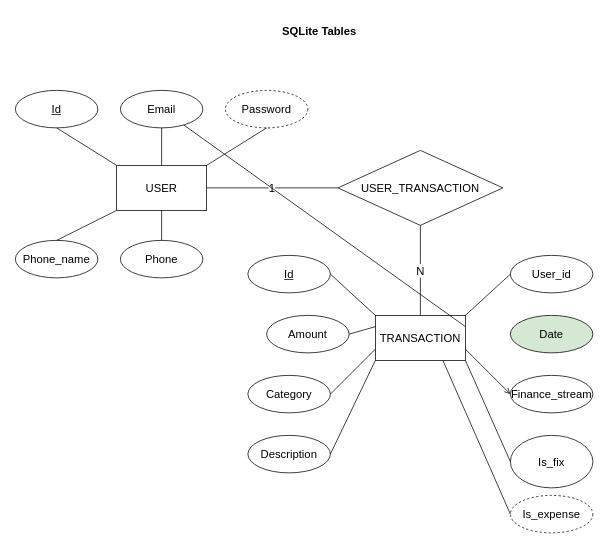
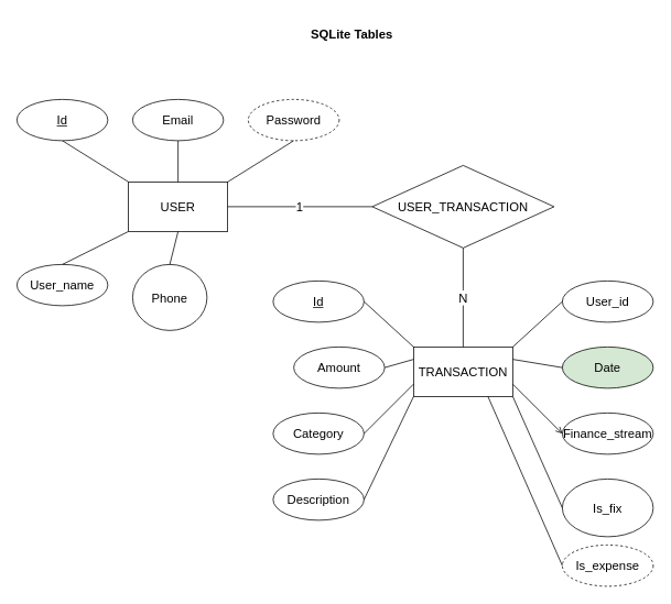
  <mxCell id="0" />
  <mxCell id="1" parent="0" />
  <mxCell id="2" value="&lt;b&gt;&lt;font style=&quot;font-size: 15px;&quot;&gt;SQLite Tables&lt;/font&gt;&lt;/b&gt;" style="text;strokeColor=none;align=center;fillColor=none;html=1;verticalAlign=middle;whiteSpace=wrap;rounded=0;" parent="1" vertex="1"><mxGeometry x="348" width="155" height="40" as="geometry" y="20" /></mxCell>
  <mxCell id="3" value="USER" style="rounded=0;whiteSpace=wrap;html=1;fontSize=15;" parent="1" vertex="1"><mxGeometry x="155" y="220" width="120" height="60" as="geometry" /></mxCell>
  <mxCell id="4" value="&lt;u&gt;Id&lt;/u&gt;" style="ellipse;whiteSpace=wrap;html=1;fontSize=15;" parent="1" vertex="1"><mxGeometry x="20" y="120" width="110" height="50" as="geometry" /></mxCell>
  <mxCell id="5" value="" style="endArrow=none;html=1;fontSize=15;entryX=0.5;entryY=1;entryDx=0;entryDy=0;exitX=0;exitY=0;exitDx=0;exitDy=0;" parent="1" source="3" target="4" edge="1"><mxGeometry width="50" height="50" relative="1" as="geometry"><mxPoint x="400" y="310" as="sourcePoint" /><mxPoint x="450" y="260" as="targetPoint" /></mxGeometry></mxCell>
  <mxCell id="6" value="Email" style="ellipse;whiteSpace=wrap;html=1;fontSize=15;" parent="1" vertex="1"><mxGeometry x="160" y="120" width="110" height="50" as="geometry" /></mxCell>
  <mxCell id="7" value="Password" style="ellipse;whiteSpace=wrap;html=1;fontSize=15;dashed=1;" parent="1" vertex="1"><mxGeometry x="300" y="120" width="110" height="50" as="geometry" /></mxCell>
- <mxCell id="8" value="Phone_name" style="ellipse;whiteSpace=wrap;html=1;fontSize=15;" parent="1" vertex="1"><mxGeometry x="20" y="320" width="110" height="50" as="geometry" /></mxCell>
- <mxCell id="9" value="Phone" style="ellipse;whiteSpace=wrap;html=1;fontSize=15;" parent="1" vertex="1"><mxGeometry x="160" y="320" width="110" height="50" as="geometry" /></mxCell>
+ <mxCell id="8" value="User_name" style="ellipse;whiteSpace=wrap;html=1;fontSize=15;" parent="1" vertex="1"><mxGeometry x="20" y="320" width="110" height="50" as="geometry" /></mxCell>
+ <mxCell id="9" value="Phone" style="ellipse;whiteSpace=wrap;html=1;fontSize=15;" parent="1" vertex="1"><mxGeometry x="160" y="320" width="90" height="80" as="geometry" /></mxCell>
  <mxCell id="10" value="" style="endArrow=none;html=1;fontSize=15;entryX=0.5;entryY=1;entryDx=0;entryDy=0;exitX=0.5;exitY=0;exitDx=0;exitDy=0;" parent="1" source="3" target="6" edge="1"><mxGeometry width="50" height="50" relative="1" as="geometry"><mxPoint x="400" y="430" as="sourcePoint" /><mxPoint x="450" y="380" as="targetPoint" /></mxGeometry></mxCell>
  <mxCell id="11" value="" style="endArrow=none;html=1;fontSize=15;entryX=0.5;entryY=1;entryDx=0;entryDy=0;exitX=1;exitY=0;exitDx=0;exitDy=0;" parent="1" source="3" target="7" edge="1"><mxGeometry width="50" height="50" relative="1" as="geometry"><mxPoint x="225" y="230" as="sourcePoint" /><mxPoint x="225" y="180" as="targetPoint" /></mxGeometry></mxCell>
  <mxCell id="12" value="" style="endArrow=none;html=1;fontSize=15;entryX=0;entryY=1;entryDx=0;entryDy=0;exitX=0.5;exitY=0;exitDx=0;exitDy=0;" parent="1" source="8" target="3" edge="1"><mxGeometry width="50" height="50" relative="1" as="geometry"><mxPoint x="90" y="290" as="sourcePoint" /><mxPoint x="90" y="240" as="targetPoint" /></mxGeometry></mxCell>
  <mxCell id="13" value="" style="endArrow=none;html=1;fontSize=15;entryX=0.5;entryY=1;entryDx=0;entryDy=0;exitX=0.5;exitY=0;exitDx=0;exitDy=0;" parent="1" source="9" target="3" edge="1"><mxGeometry width="50" height="50" relative="1" as="geometry"><mxPoint x="245" y="480" as="sourcePoint" /><mxPoint x="245" y="430" as="targetPoint" /></mxGeometry></mxCell>
  <mxCell id="14" value="1" style="endArrow=none;html=1;fontSize=15;entryX=1;entryY=0.5;entryDx=0;entryDy=0;exitX=0;exitY=0.5;exitDx=0;exitDy=0;" parent="1" source="15" target="3" edge="1"><mxGeometry width="50" height="50" relative="1" as="geometry"><mxPoint x="420" y="340" as="sourcePoint" /><mxPoint x="420" y="290" as="targetPoint" /></mxGeometry></mxCell>
  <mxCell id="15" value="USER_TRANSACTION" style="rhombus;whiteSpace=wrap;html=1;fontSize=15;" parent="1" vertex="1"><mxGeometry x="450" y="200" width="220" height="100" as="geometry" /></mxCell>
  <mxCell id="16" value="TRANSACTION" style="rounded=0;whiteSpace=wrap;html=1;fontSize=15;" parent="1" vertex="1"><mxGeometry x="500" y="420" width="120" height="60" as="geometry" /></mxCell>
  <mxCell id="17" value="N" style="endArrow=none;html=1;fontSize=15;entryX=0.5;entryY=1;entryDx=0;entryDy=0;exitX=0.5;exitY=0;exitDx=0;exitDy=0;" parent="1" source="16" target="15" edge="1"><mxGeometry width="50" height="50" relative="1" as="geometry"><mxPoint x="400" y="430" as="sourcePoint" /><mxPoint x="450" y="380" as="targetPoint" /><Array as="points"><mxPoint x="560" y="360" /></Array></mxGeometry></mxCell>
  <mxCell id="18" value="&lt;u&gt;Id&lt;/u&gt;" style="ellipse;whiteSpace=wrap;html=1;fontSize=15;" parent="1" vertex="1"><mxGeometry x="330" y="340" width="110" height="50" as="geometry" /></mxCell>
  <mxCell id="19" value="Finance_stream" style="ellipse;whiteSpace=wrap;html=1;fontSize=15;" parent="1" vertex="1"><mxGeometry x="680" y="500" width="110" height="50" as="geometry" /></mxCell>
  <mxCell id="20" value="Amount" style="ellipse;whiteSpace=wrap;html=1;fontSize=15;" parent="1" vertex="1"><mxGeometry x="355" y="420" width="110" height="50" as="geometry" /></mxCell>
  <mxCell id="21" value="User_id" style="ellipse;whiteSpace=wrap;html=1;fontSize=15;" parent="1" vertex="1"><mxGeometry x="680" y="340" width="110" height="50" as="geometry" /></mxCell>
  <mxCell id="22" value="Category" style="ellipse;whiteSpace=wrap;html=1;fontSize=15;" parent="1" vertex="1"><mxGeometry x="330" y="500" width="110" height="50" as="geometry" /></mxCell>
  <mxCell id="23" value="Description" style="ellipse;whiteSpace=wrap;html=1;fontSize=15;" parent="1" vertex="1"><mxGeometry x="330" y="580" width="110" height="50" as="geometry" /></mxCell>
  <mxCell id="24" value="Is_fix" style="ellipse;whiteSpace=wrap;html=1;fontSize=15;" parent="1" vertex="1"><mxGeometry x="680" y="580" width="110" height="70" as="geometry" /></mxCell>
  <mxCell id="25" value="" style="endArrow=none;html=1;fontSize=15;entryX=1;entryY=0.5;entryDx=0;entryDy=0;exitX=0;exitY=0;exitDx=0;exitDy=0;" parent="1" source="16" target="18" edge="1"><mxGeometry width="50" height="50" relative="1" as="geometry"><mxPoint x="400" y="430" as="sourcePoint" /><mxPoint x="450" y="380" as="targetPoint" /></mxGeometry></mxCell>
  <mxCell id="26" value="" style="endArrow=none;html=1;fontSize=15;exitX=1;exitY=0.5;exitDx=0;exitDy=0;entryX=0;entryY=0.25;entryDx=0;entryDy=0;" parent="1" source="20" target="16" edge="1"><mxGeometry width="50" height="50" relative="1" as="geometry"><mxPoint x="400" y="430" as="sourcePoint" /><mxPoint x="450" y="380" as="targetPoint" /></mxGeometry></mxCell>
  <mxCell id="27" value="" style="endArrow=none;html=1;fontSize=15;exitX=1;exitY=0.5;exitDx=0;exitDy=0;entryX=0;entryY=0.75;entryDx=0;entryDy=0;" parent="1" source="22" target="16" edge="1"><mxGeometry width="50" height="50" relative="1" as="geometry"><mxPoint x="450" y="455" as="sourcePoint" /><mxPoint x="470" y="460" as="targetPoint" /></mxGeometry></mxCell>
  <mxCell id="28" value="" style="endArrow=none;html=1;fontSize=15;exitX=1;exitY=0.5;exitDx=0;exitDy=0;entryX=0;entryY=1;entryDx=0;entryDy=0;" parent="1" source="23" target="16" edge="1"><mxGeometry width="50" height="50" relative="1" as="geometry"><mxPoint x="460" y="465" as="sourcePoint" /><mxPoint x="520" y="455" as="targetPoint" /></mxGeometry></mxCell>
  <mxCell id="29" value="" style="endArrow=none;html=1;fontSize=15;exitX=1;exitY=0;exitDx=0;exitDy=0;entryX=0;entryY=0.5;entryDx=0;entryDy=0;" parent="1" source="16" target="21" edge="1"><mxGeometry width="50" height="50" relative="1" as="geometry"><mxPoint x="470" y="475" as="sourcePoint" /><mxPoint x="530" y="465" as="targetPoint" /></mxGeometry></mxCell>
- <mxCell id="30" value="" style="endArrow=none;html=1;fontSize=15;exitX=1;exitY=0.25;exitDx=0;exitDy=0;" parent="1" source="16" target="6" edge="1"><mxGeometry width="50" height="50" relative="1" as="geometry"><mxPoint x="480" y="485" as="sourcePoint" /><mxPoint x="680" y="445" as="targetPoint" /></mxGeometry></mxCell>
+ <mxCell id="30" value="" style="endArrow=none;html=1;fontSize=15;exitX=1;exitY=0.25;exitDx=0;exitDy=0;entryX=0;entryY=0.5;entryDx=0;entryDy=0;" parent="1" source="16" target="33" edge="1"><mxGeometry width="50" height="50" relative="1" as="geometry"><mxPoint x="480" y="485" as="sourcePoint" /><mxPoint x="680" y="445" as="targetPoint" /></mxGeometry></mxCell>
  <mxCell id="31" value="" style="endArrow=open;html=1;fontSize=15;exitX=1;exitY=0.75;exitDx=0;exitDy=0;entryX=0;entryY=0.5;entryDx=0;entryDy=0;" parent="1" source="16" target="19" edge="1"><mxGeometry width="50" height="50" relative="1" as="geometry"><mxPoint x="490" y="495" as="sourcePoint" /><mxPoint x="550" y="485" as="targetPoint" /></mxGeometry></mxCell>
  <mxCell id="32" value="" style="endArrow=none;html=1;fontSize=15;exitX=1;exitY=1;exitDx=0;exitDy=0;entryX=0;entryY=0.5;entryDx=0;entryDy=0;" parent="1" source="16" target="24" edge="1"><mxGeometry width="50" height="50" relative="1" as="geometry"><mxPoint x="500" y="505" as="sourcePoint" /><mxPoint x="560" y="495" as="targetPoint" /></mxGeometry></mxCell>
  <mxCell id="33" value="Date" style="ellipse;whiteSpace=wrap;html=1;fontSize=15;fillColor=#d5e8d4;" vertex="1" parent="1"><mxGeometry x="680" y="420" width="110" height="50" as="geometry" /></mxCell>
  <mxCell id="34" value="Is_expense" style="ellipse;whiteSpace=wrap;html=1;fontSize=15;dashed=1;" vertex="1" parent="1"><mxGeometry x="680" y="660" width="110" height="50" as="geometry" /></mxCell>
  <mxCell id="35" value="" style="endArrow=none;html=1;exitX=0.75;exitY=1;exitDx=0;exitDy=0;entryX=0;entryY=0.5;entryDx=0;entryDy=0;" edge="1" parent="1" source="16" target="34"><mxGeometry width="50" height="50" relative="1" as="geometry"><mxPoint x="590" y="490" as="sourcePoint" /><mxPoint x="640" y="440" as="targetPoint" /></mxGeometry></mxCell>
